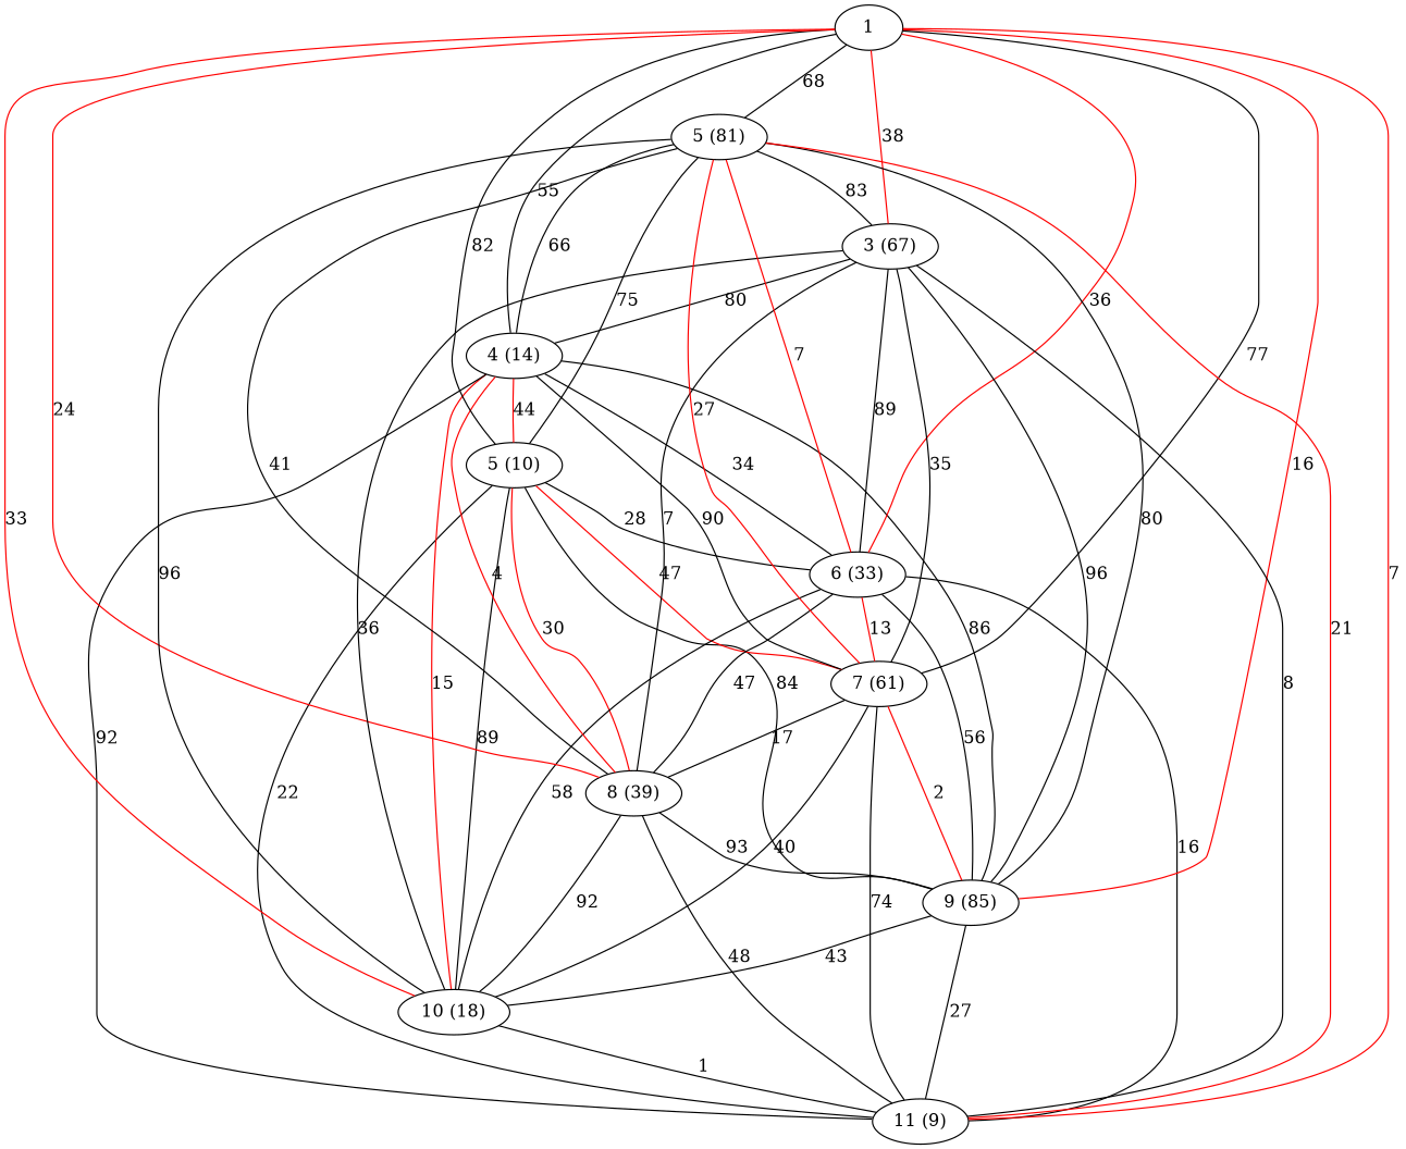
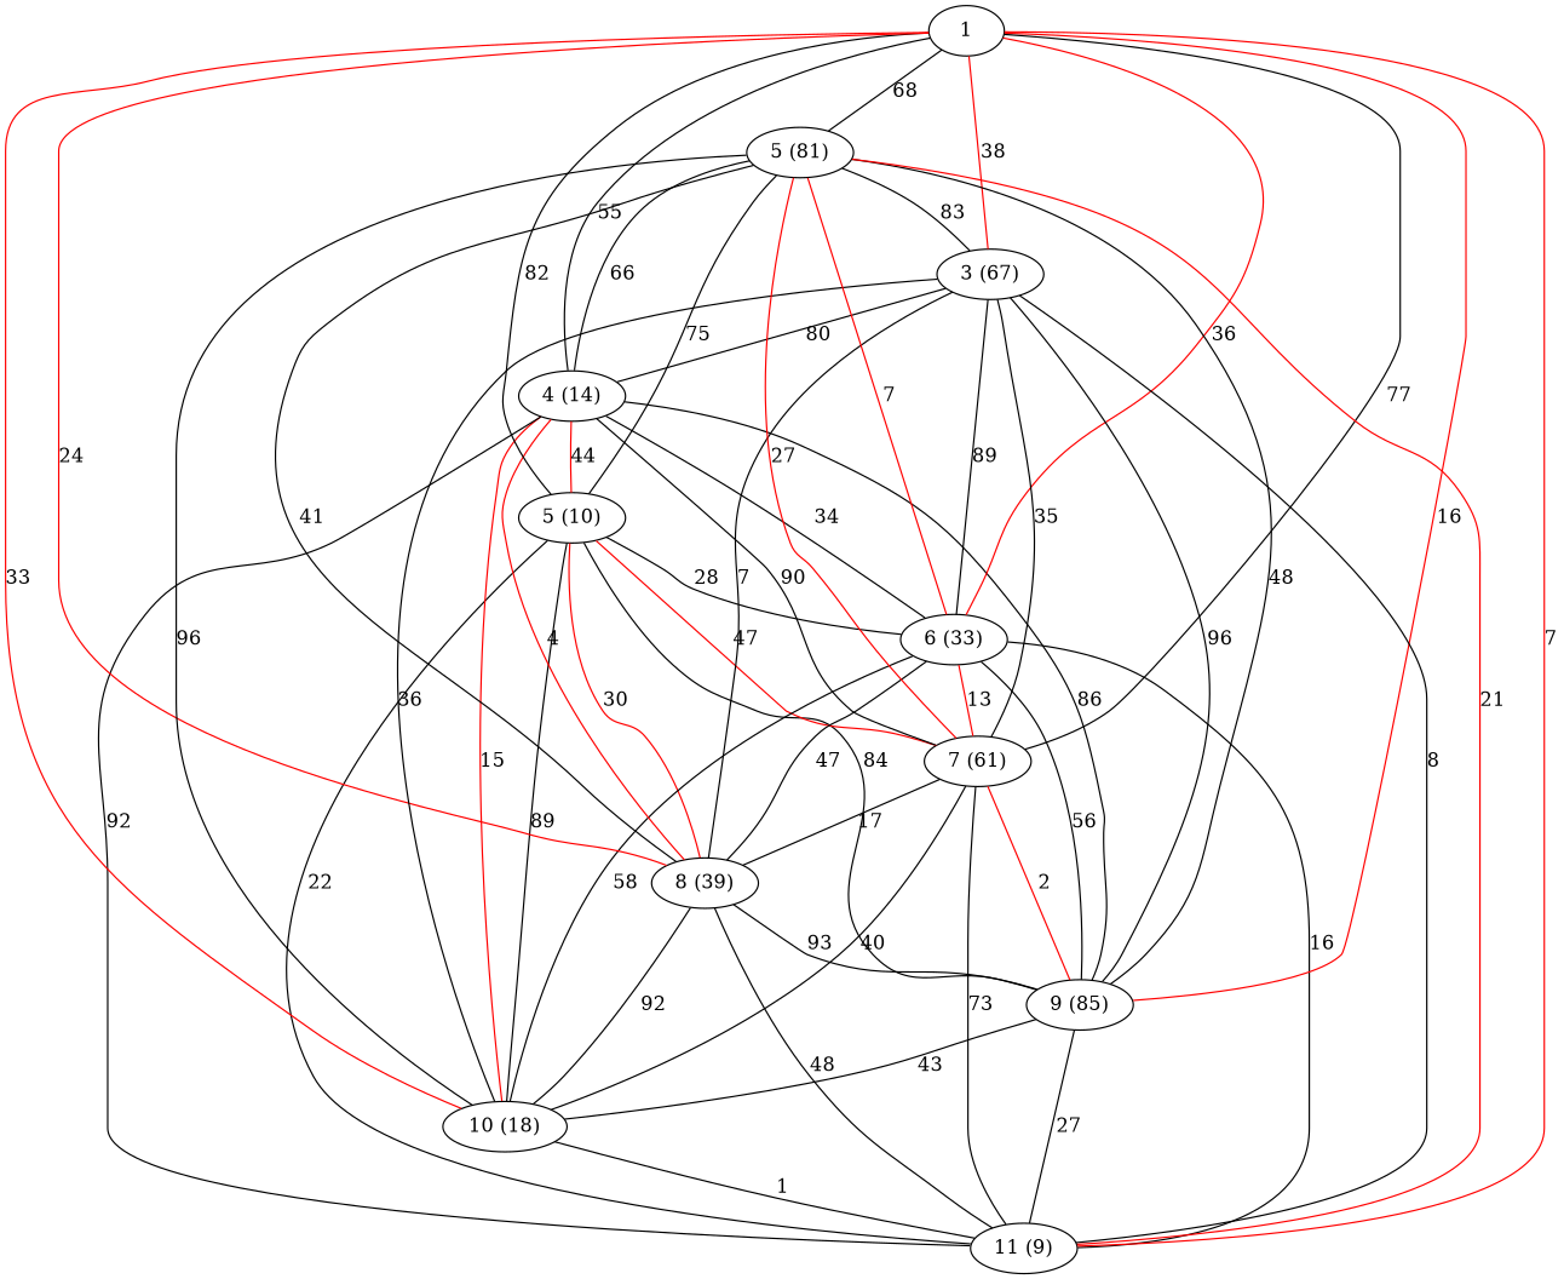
  graph {
    edge [color=black]
    n1 [label="5 (10)"]
    n2 [label="9 (85)"]
    n3 [label="7 (61)"]
    n4 [label="10 (18)"]
    n5 [label="11 (9)"]
    n6 [label="8 (39)"]
    n7 [label="6 (33)"]
    n8 [label="4 (14)"]
    1
    n10 [label="3 (67)"]
    n11 [label="5 (81)"]
    n1 -- n2 [label=84]
    n1 -- n3 [color=red label=47]
    n1 -- n4 [label=89]
    n1 -- n5 [label=22]
    n1 -- n6 [color=red label=30]
    n1 -- n7 [label=28]
    n2 -- n4 [label=43]
    n2 -- n5 [label=27]
    n3 -- n2 [color=red label=2]
    n3 -- n4 [label=40]
-   n3 -- n5 [label=74]
+   n3 -- n5 [label=73]
    n3 -- n6 [label=17]
    n4 -- n5 [label=1]
    n6 -- n2 [label=93]
    n6 -- n4 [label=92]
    n6 -- n5 [label=48]
    n7 -- n2 [label=56]
    n7 -- n3 [color=red label=13]
    n7 -- n4 [label=58]
    n7 -- n5 [label=16]
    n7 -- n6 [label=47]
    n8 -- n1 [color=red label=44]
    n8 -- n2 [label=86]
    n8 -- n3 [label=90]
    n8 -- n4 [color=red label=15]
    n8 -- n5 [label=92]
    n8 -- n6 [color=red label=4]
    n8 -- n7 [label=34]
    1 -- n1 [label=82]
    1 -- n2 [color=red label=16]
    1 -- n3 [label=77]
    1 -- n4 [color=red label=33]
    1 -- n5 [color=red label=7]
    1 -- n6 [color=red label=24]
    1 -- n7 [color=red label=36]
    1 -- n8 [label=55]
    1 -- n10 [color=red label=38]
    1 -- n11 [label=68]
    n10 -- n2 [label=96]
    n10 -- n3 [label=35]
    n10 -- n4 [label=36]
    n10 -- n5 [label=8]
    n10 -- n6 [label=7]
    n10 -- n7 [label=89]
    n10 -- n8 [label=80]
    n11 -- n1 [label=75]
-   n11 -- n2 [label=80]
+   n11 -- n2 [label=48]
    n11 -- n3 [color=red label=27]
    n11 -- n4 [label=96]
    n11 -- n5 [color=red label=21]
    n11 -- n6 [label=41]
    n11 -- n7 [color=red label=7]
    n11 -- n8 [label=66]
    n11 -- n10 [label=83]
  }
